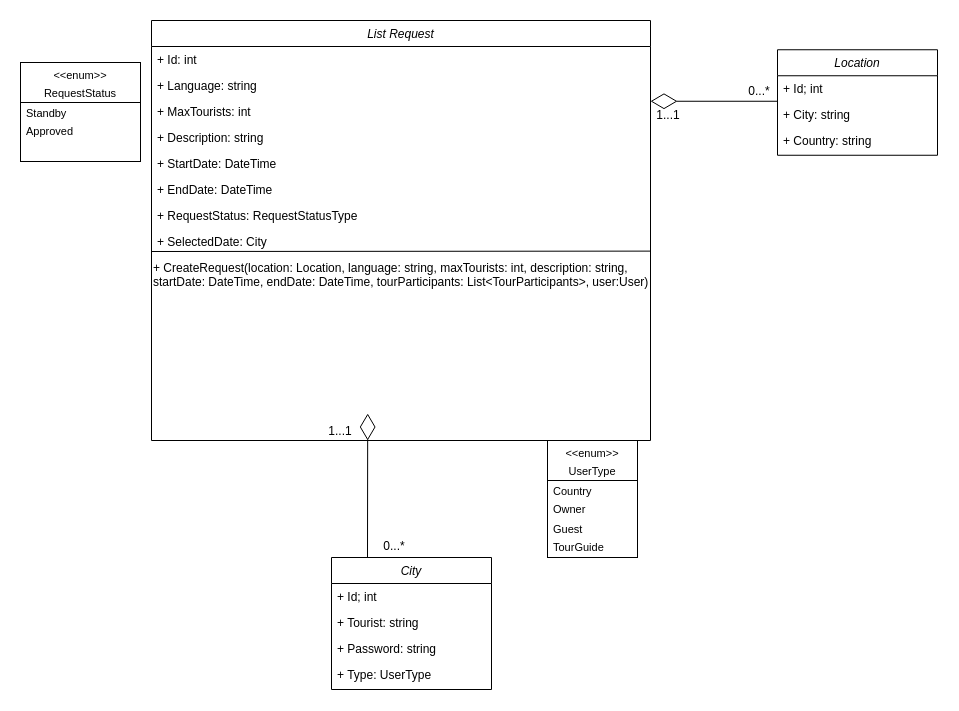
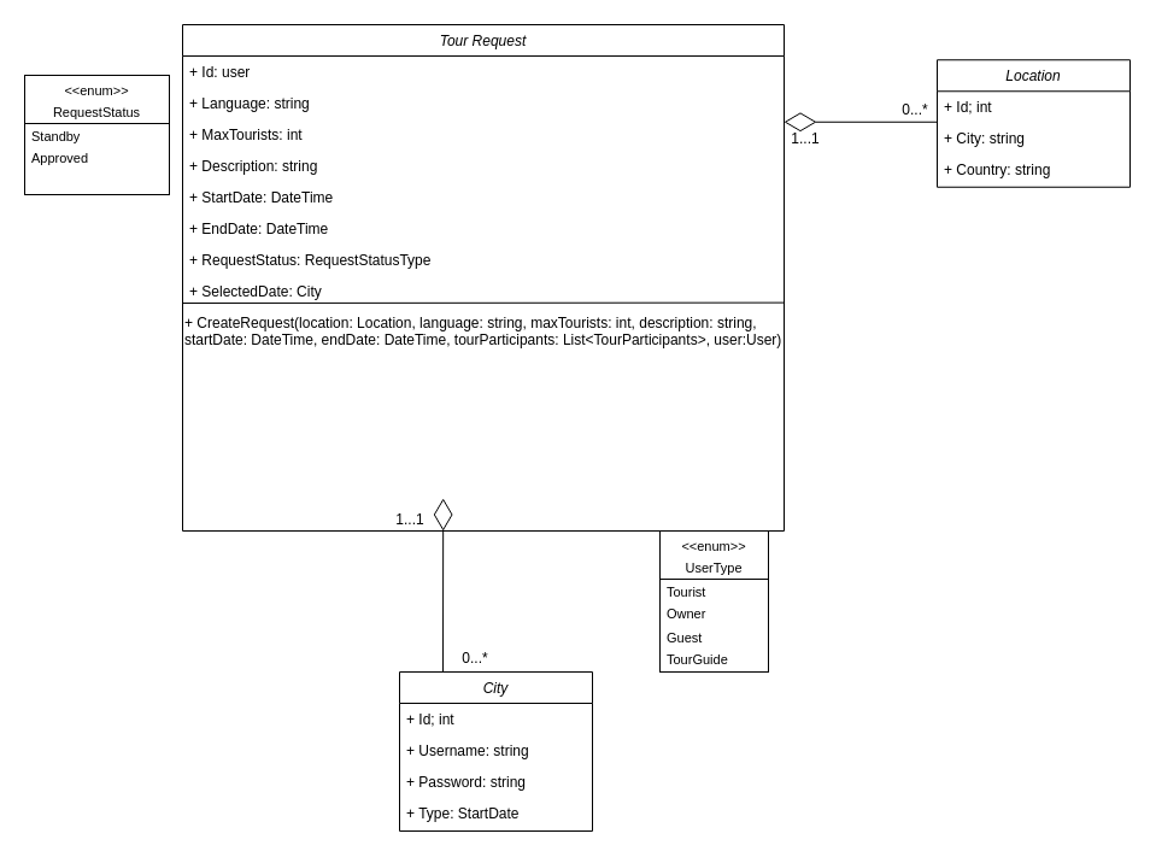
  <mxCell id="0" />
  <mxCell id="1" parent="0" />
- <mxCell id="2" value="List Request" style="swimlane;fontStyle=2;align=center;verticalAlign=top;childLayout=stackLayout;horizontal=1;startSize=26;horizontalStack=0;resizeParent=1;resizeLast=0;collapsible=1;marginBottom=0;rounded=0;shadow=0;strokeWidth=1;" parent="1" vertex="1"><mxGeometry x="151" y="20" width="499" height="420" as="geometry"><mxRectangle x="220" y="120" width="160" height="26" as="alternateBounds" /></mxGeometry></mxCell>
- <mxCell id="3" value="+ Id: int" style="text;align=left;verticalAlign=top;spacingLeft=4;spacingRight=4;overflow=hidden;rotatable=0;points=[[0,0.5],[1,0.5]];portConstraint=eastwest;" parent="2" vertex="1"><mxGeometry y="26" width="499" height="26" as="geometry" /></mxCell>
+ <mxCell id="2" value="Tour Request" style="swimlane;fontStyle=2;align=center;verticalAlign=top;childLayout=stackLayout;horizontal=1;startSize=26;horizontalStack=0;resizeParent=1;resizeLast=0;collapsible=1;marginBottom=0;rounded=0;shadow=0;strokeWidth=1;" parent="1" vertex="1"><mxGeometry x="151" y="20" width="499" height="420" as="geometry"><mxRectangle x="220" y="120" width="160" height="26" as="alternateBounds" /></mxGeometry></mxCell>
+ <mxCell id="3" value="+ Id: user" style="text;align=left;verticalAlign=top;spacingLeft=4;spacingRight=4;overflow=hidden;rotatable=0;points=[[0,0.5],[1,0.5]];portConstraint=eastwest;" parent="2" vertex="1"><mxGeometry y="26" width="499" height="26" as="geometry" /></mxCell>
  <mxCell id="4" value="+ Language: string&#10;" style="text;align=left;verticalAlign=top;spacingLeft=4;spacingRight=4;overflow=hidden;rotatable=0;points=[[0,0.5],[1,0.5]];portConstraint=eastwest;rounded=0;shadow=0;html=0;" parent="2" vertex="1"><mxGeometry y="52" width="499" height="26" as="geometry" /></mxCell>
  <mxCell id="5" value="+ MaxTourists: int " style="text;align=left;verticalAlign=top;spacingLeft=4;spacingRight=4;overflow=hidden;rotatable=0;points=[[0,0.5],[1,0.5]];portConstraint=eastwest;rounded=0;shadow=0;html=0;" parent="2" vertex="1"><mxGeometry y="78" width="499" height="26" as="geometry" /></mxCell>
  <mxCell id="6" value="+ Description: string" style="text;align=left;verticalAlign=top;spacingLeft=4;spacingRight=4;overflow=hidden;rotatable=0;points=[[0,0.5],[1,0.5]];portConstraint=eastwest;rounded=0;shadow=0;html=0;" parent="2" vertex="1"><mxGeometry y="104" width="499" height="26" as="geometry" /></mxCell>
  <mxCell id="7" value="+ StartDate: DateTime" style="text;align=left;verticalAlign=top;spacingLeft=4;spacingRight=4;overflow=hidden;rotatable=0;points=[[0,0.5],[1,0.5]];portConstraint=eastwest;rounded=0;shadow=0;html=0;" parent="2" vertex="1"><mxGeometry y="130" width="499" height="26" as="geometry" /></mxCell>
  <mxCell id="8" value="+ EndDate: DateTime" style="text;align=left;verticalAlign=top;spacingLeft=4;spacingRight=4;overflow=hidden;rotatable=0;points=[[0,0.5],[1,0.5]];portConstraint=eastwest;rounded=0;shadow=0;html=0;" parent="2" vertex="1"><mxGeometry y="156" width="499" height="26" as="geometry" /></mxCell>
  <mxCell id="9" value="+ RequestStatus: RequestStatusType" style="text;align=left;verticalAlign=top;spacingLeft=4;spacingRight=4;overflow=hidden;rotatable=0;points=[[0,0.5],[1,0.5]];portConstraint=eastwest;rounded=0;shadow=0;html=0;" parent="2" vertex="1"><mxGeometry y="182" width="499" height="26" as="geometry" /></mxCell>
  <mxCell id="10" value="+ SelectedDate: City" style="text;align=left;verticalAlign=top;spacingLeft=4;spacingRight=4;overflow=hidden;rotatable=0;points=[[0,0.5],[1,0.5]];portConstraint=eastwest;rounded=0;shadow=0;html=0;" parent="2" vertex="1"><mxGeometry y="208" width="499" height="26" as="geometry" /></mxCell>
  <mxCell id="11" value="" style="endArrow=none;html=1;rounded=0;entryX=1.001;entryY=0.87;entryDx=0;entryDy=0;entryPerimeter=0;" parent="2" target="10" edge="1"><mxGeometry width="50" height="50" relative="1" as="geometry"><mxPoint y="231" as="sourcePoint" /><mxPoint x="410" y="231" as="targetPoint" /></mxGeometry></mxCell>
  <mxCell id="12" value="+ CreateRequest(location: Location, language: string, maxTourists: int, description: string, startDate: DateTime, endDate: DateTime, tourParticipants: List&lt;TourParticipants&gt;, user:User)" style="text;whiteSpace=wrap;" parent="2" vertex="1"><mxGeometry y="234" width="499" height="63" as="geometry" /></mxCell>
  <mxCell id="13" value="City" style="swimlane;fontStyle=2;align=center;verticalAlign=top;childLayout=stackLayout;horizontal=1;startSize=26;horizontalStack=0;resizeParent=1;resizeLast=0;collapsible=1;marginBottom=0;rounded=0;shadow=0;strokeWidth=1;" parent="1" vertex="1"><mxGeometry x="331" y="557" width="160" height="132" as="geometry"><mxRectangle x="550" y="140" width="160" height="26" as="alternateBounds" /></mxGeometry></mxCell>
  <mxCell id="14" value="+ Id; int" style="text;align=left;verticalAlign=top;spacingLeft=4;spacingRight=4;overflow=hidden;rotatable=0;points=[[0,0.5],[1,0.5]];portConstraint=eastwest;" parent="13" vertex="1"><mxGeometry y="26" width="160" height="26" as="geometry" /></mxCell>
- <mxCell id="15" value="+ Tourist: string" style="text;align=left;verticalAlign=top;spacingLeft=4;spacingRight=4;overflow=hidden;rotatable=0;points=[[0,0.5],[1,0.5]];portConstraint=eastwest;rounded=0;shadow=0;html=0;" parent="13" vertex="1"><mxGeometry y="52" width="160" height="26" as="geometry" /></mxCell>
+ <mxCell id="15" value="+ Username: string" style="text;align=left;verticalAlign=top;spacingLeft=4;spacingRight=4;overflow=hidden;rotatable=0;points=[[0,0.5],[1,0.5]];portConstraint=eastwest;rounded=0;shadow=0;html=0;" parent="13" vertex="1"><mxGeometry y="52" width="160" height="26" as="geometry" /></mxCell>
  <mxCell id="16" value="+ Password: string" style="text;align=left;verticalAlign=top;spacingLeft=4;spacingRight=4;overflow=hidden;rotatable=0;points=[[0,0.5],[1,0.5]];portConstraint=eastwest;rounded=0;shadow=0;html=0;" parent="13" vertex="1"><mxGeometry y="78" width="160" height="26" as="geometry" /></mxCell>
- <mxCell id="17" value="+ Type: UserType" style="text;align=left;verticalAlign=top;spacingLeft=4;spacingRight=4;overflow=hidden;rotatable=0;points=[[0,0.5],[1,0.5]];portConstraint=eastwest;rounded=0;shadow=0;html=0;" parent="13" vertex="1"><mxGeometry y="104" width="160" height="26" as="geometry" /></mxCell>
+ <mxCell id="17" value="+ Type: StartDate" style="text;align=left;verticalAlign=top;spacingLeft=4;spacingRight=4;overflow=hidden;rotatable=0;points=[[0,0.5],[1,0.5]];portConstraint=eastwest;rounded=0;shadow=0;html=0;" parent="13" vertex="1"><mxGeometry y="104" width="160" height="26" as="geometry" /></mxCell>
  <mxCell id="18" value="" style="rounded=0;whiteSpace=wrap;html=1;" parent="1" vertex="1"><mxGeometry x="20" y="62" width="120" height="99" as="geometry" /></mxCell>
  <mxCell id="19" value="&lt;&lt;enum&gt;&gt;&#10;" style="text;align=center;verticalAlign=top;spacingLeft=4;spacingRight=4;overflow=hidden;rotatable=0;points=[[0,0.5],[1,0.5]];portConstraint=eastwest;rounded=0;shadow=0;html=0;fontSize=11;" parent="1" vertex="1"><mxGeometry x="20" y="62" width="120" height="18" as="geometry" /></mxCell>
  <mxCell id="20" value="RequestStatus" style="text;align=center;verticalAlign=top;spacingLeft=4;spacingRight=4;overflow=hidden;rotatable=0;points=[[0,0.5],[1,0.5]];portConstraint=eastwest;rounded=0;shadow=0;html=0;fontSize=11;" parent="1" vertex="1"><mxGeometry x="20" y="80" width="120" height="26" as="geometry" /></mxCell>
  <mxCell id="21" value="" style="line;html=1;strokeWidth=1;align=left;verticalAlign=middle;spacingTop=-1;spacingLeft=3;spacingRight=3;rotatable=0;labelPosition=right;points=[];portConstraint=eastwest;" parent="1" vertex="1"><mxGeometry x="20" y="98" width="120" height="8" as="geometry" /></mxCell>
  <mxCell id="22" value="Approved" style="text;align=left;verticalAlign=top;spacingLeft=4;spacingRight=4;overflow=hidden;rotatable=0;points=[[0,0.5],[1,0.5]];portConstraint=eastwest;rounded=0;shadow=0;html=0;fontSize=11;" parent="1" vertex="1"><mxGeometry x="20" y="118" width="120" height="20" as="geometry" /></mxCell>
  <mxCell id="23" value="Standby" style="text;align=left;verticalAlign=top;spacingLeft=4;spacingRight=4;overflow=hidden;rotatable=0;points=[[0,0.5],[1,0.5]];portConstraint=eastwest;rounded=0;shadow=0;html=0;fontSize=11;" parent="1" vertex="1"><mxGeometry x="20" y="100" width="120" height="25" as="geometry" /></mxCell>
  <mxCell id="24" style="edgeStyle=orthogonalEdgeStyle;rounded=0;orthogonalLoop=1;jettySize=auto;html=1;exitX=1;exitY=0.5;exitDx=0;exitDy=0;" parent="1" source="22" target="22" edge="1"><mxGeometry relative="1" as="geometry" /></mxCell>
  <mxCell id="25" value="" style="rounded=0;whiteSpace=wrap;html=1;" parent="1" vertex="1"><mxGeometry x="547" y="440" width="90" height="117" as="geometry" /></mxCell>
  <mxCell id="26" value="&lt;&lt;enum&gt;&gt;&#10;" style="text;align=center;verticalAlign=top;spacingLeft=4;spacingRight=4;overflow=hidden;rotatable=0;points=[[0,0.5],[1,0.5]];portConstraint=eastwest;rounded=0;shadow=0;html=0;fontSize=11;" parent="1" vertex="1"><mxGeometry x="547" y="440" width="90" height="18" as="geometry" /></mxCell>
  <mxCell id="27" value="UserType" style="text;align=center;verticalAlign=top;spacingLeft=4;spacingRight=4;overflow=hidden;rotatable=0;points=[[0,0.5],[1,0.5]];portConstraint=eastwest;rounded=0;shadow=0;html=0;fontSize=11;" parent="1" vertex="1"><mxGeometry x="547" y="458" width="90" height="26" as="geometry" /></mxCell>
  <mxCell id="28" value="" style="line;html=1;strokeWidth=1;align=left;verticalAlign=middle;spacingTop=-1;spacingLeft=3;spacingRight=3;rotatable=0;labelPosition=right;points=[];portConstraint=eastwest;" parent="1" vertex="1"><mxGeometry x="547" y="476" width="90" height="8" as="geometry" /></mxCell>
  <mxCell id="29" value="Owner" style="text;align=left;verticalAlign=top;spacingLeft=4;spacingRight=4;overflow=hidden;rotatable=0;points=[[0,0.5],[1,0.5]];portConstraint=eastwest;rounded=0;shadow=0;html=0;fontSize=11;" parent="1" vertex="1"><mxGeometry x="547" y="496" width="90" height="20" as="geometry" /></mxCell>
- <mxCell id="30" value="Country" style="text;align=left;verticalAlign=top;spacingLeft=4;spacingRight=4;overflow=hidden;rotatable=0;points=[[0,0.5],[1,0.5]];portConstraint=eastwest;rounded=0;shadow=0;html=0;fontSize=11;" parent="1" vertex="1"><mxGeometry x="547" y="478" width="90" height="25" as="geometry" /></mxCell>
+ <mxCell id="30" value="Tourist" style="text;align=left;verticalAlign=top;spacingLeft=4;spacingRight=4;overflow=hidden;rotatable=0;points=[[0,0.5],[1,0.5]];portConstraint=eastwest;rounded=0;shadow=0;html=0;fontSize=11;" parent="1" vertex="1"><mxGeometry x="547" y="478" width="90" height="25" as="geometry" /></mxCell>
  <mxCell id="31" value="Guest" style="text;align=left;verticalAlign=top;spacingLeft=4;spacingRight=4;overflow=hidden;rotatable=0;points=[[0,0.5],[1,0.5]];portConstraint=eastwest;rounded=0;shadow=0;html=0;fontSize=11;" parent="1" vertex="1"><mxGeometry x="547" y="516" width="90" height="23" as="geometry" /></mxCell>
  <mxCell id="32" style="edgeStyle=orthogonalEdgeStyle;rounded=0;orthogonalLoop=1;jettySize=auto;html=1;exitX=1;exitY=0.5;exitDx=0;exitDy=0;" parent="1" source="29" target="29" edge="1"><mxGeometry relative="1" as="geometry" /></mxCell>
  <mxCell id="33" value="TourGuide" style="text;align=left;verticalAlign=top;spacingLeft=4;spacingRight=4;overflow=hidden;rotatable=0;points=[[0,0.5],[1,0.5]];portConstraint=eastwest;rounded=0;shadow=0;html=0;fontSize=11;" parent="1" vertex="1"><mxGeometry x="547" y="534" width="90" height="23" as="geometry" /></mxCell>
  <mxCell id="34" value="Location" style="swimlane;fontStyle=2;align=center;verticalAlign=top;childLayout=stackLayout;horizontal=1;startSize=26;horizontalStack=0;resizeParent=1;resizeLast=0;collapsible=1;marginBottom=0;rounded=0;shadow=0;strokeWidth=1;" parent="1" vertex="1"><mxGeometry x="777" y="49.25" width="160" height="105.5" as="geometry"><mxRectangle x="550" y="140" width="160" height="26" as="alternateBounds" /></mxGeometry></mxCell>
  <mxCell id="35" value="+ Id; int" style="text;align=left;verticalAlign=top;spacingLeft=4;spacingRight=4;overflow=hidden;rotatable=0;points=[[0,0.5],[1,0.5]];portConstraint=eastwest;" parent="34" vertex="1"><mxGeometry y="26" width="160" height="26" as="geometry" /></mxCell>
  <mxCell id="36" value="+ City: string" style="text;align=left;verticalAlign=top;spacingLeft=4;spacingRight=4;overflow=hidden;rotatable=0;points=[[0,0.5],[1,0.5]];portConstraint=eastwest;rounded=0;shadow=0;html=0;" parent="34" vertex="1"><mxGeometry y="52" width="160" height="26" as="geometry" /></mxCell>
  <mxCell id="37" value="+ Country: string" style="text;align=left;verticalAlign=top;spacingLeft=4;spacingRight=4;overflow=hidden;rotatable=0;points=[[0,0.5],[1,0.5]];portConstraint=eastwest;rounded=0;shadow=0;html=0;" parent="34" vertex="1"><mxGeometry y="78" width="160" height="26" as="geometry" /></mxCell>
  <mxCell id="38" value="" style="endArrow=diamondThin;endFill=0;endSize=24;html=1;rounded=0;exitX=0;exitY=0.981;exitDx=0;exitDy=0;exitPerimeter=0;" parent="1" source="35" edge="1"><mxGeometry width="160" relative="1" as="geometry"><mxPoint x="768" y="100.75" as="sourcePoint" /><mxPoint x="650" y="100.75" as="targetPoint" /></mxGeometry></mxCell>
  <mxCell id="39" value="" style="endArrow=diamondThin;endFill=0;endSize=24;html=1;rounded=0;" parent="1" edge="1"><mxGeometry width="160" relative="1" as="geometry"><mxPoint x="367" y="557" as="sourcePoint" /><mxPoint x="367.2" y="413" as="targetPoint" /></mxGeometry></mxCell>
  <mxCell id="40" value="0...*" style="text;html=1;align=center;verticalAlign=middle;whiteSpace=wrap;rounded=0;" parent="1" vertex="1"><mxGeometry x="741" y="75.75" width="36" height="30" as="geometry" /></mxCell>
  <mxCell id="41" value="1...1" style="text;html=1;align=center;verticalAlign=middle;whiteSpace=wrap;rounded=0;" parent="1" vertex="1"><mxGeometry x="650" y="102.75" width="36" height="25" as="geometry" /></mxCell>
  <mxCell id="42" value="1...1" style="text;html=1;align=center;verticalAlign=middle;whiteSpace=wrap;rounded=0;" parent="1" vertex="1"><mxGeometry x="322" y="422" width="36" height="18" as="geometry" /></mxCell>
  <mxCell id="43" value="0...*" style="text;html=1;align=center;verticalAlign=middle;whiteSpace=wrap;rounded=0;" parent="1" vertex="1"><mxGeometry x="376" y="536.5" width="36" height="18" as="geometry" /></mxCell>
